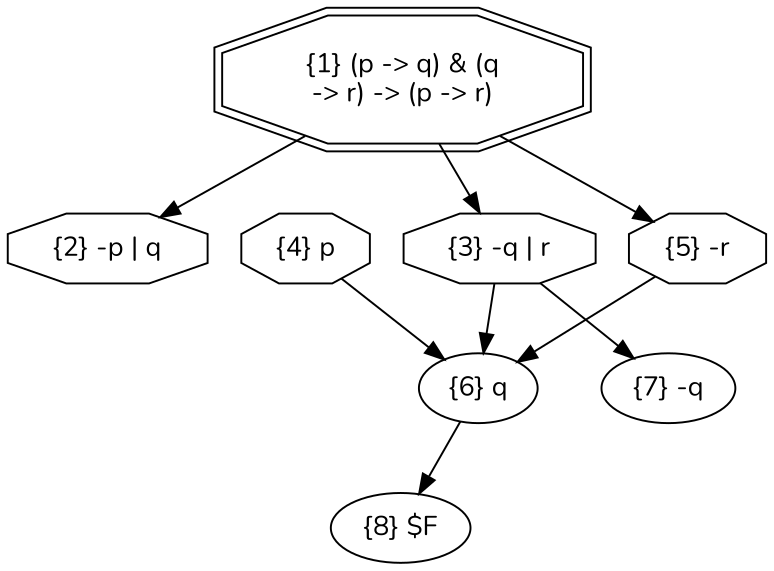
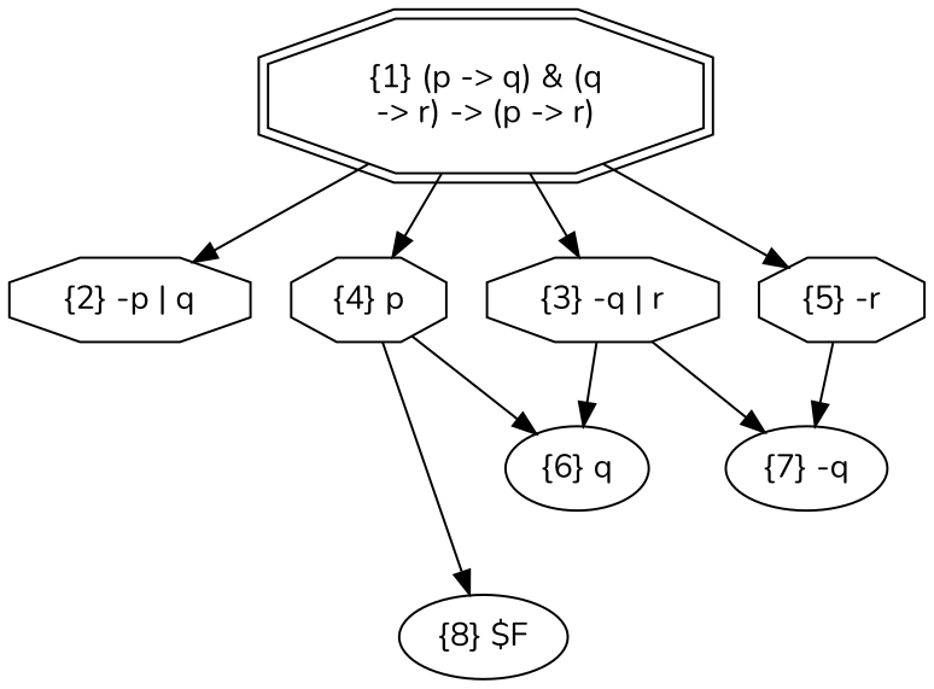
  strict digraph {
    fontname=Nunito
    root=8
    node [fontname=Nunito shape=octagon]
    edge [fontname=Nunito]
    n1 [label="{1} (p -> q) & (q\n-> r) -> (p -> r)" shape=doubleoctagon]
    n2 [label="{2} -p | q"]
    n3 [label="{3} -q | r"]
    n4 [label="{4} p"]
    n5 [label="{5} -r"]
    n6 [label="{6} q" shape=ellipse]
    n7 [label="{7} -q" shape=ellipse]
    n8 [label="{8} $F" shape=ellipse]
    n1 -> n2
    n1 -> n3
+   n1 -> n4
    n1 -> n5
    n3 -> n6
    n3 -> n7
    n4 -> n6
-   n5 -> n6
-   n6 -> n8
+   n5 -> n7
+   n4 -> n8
  }
